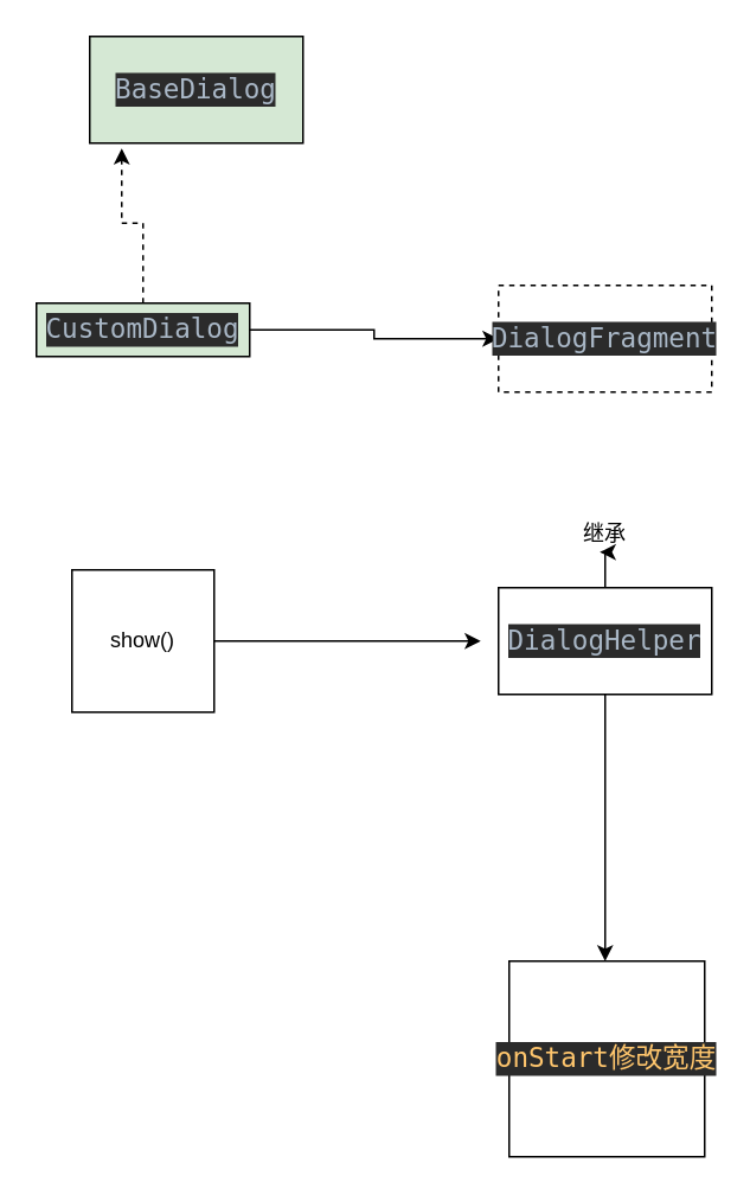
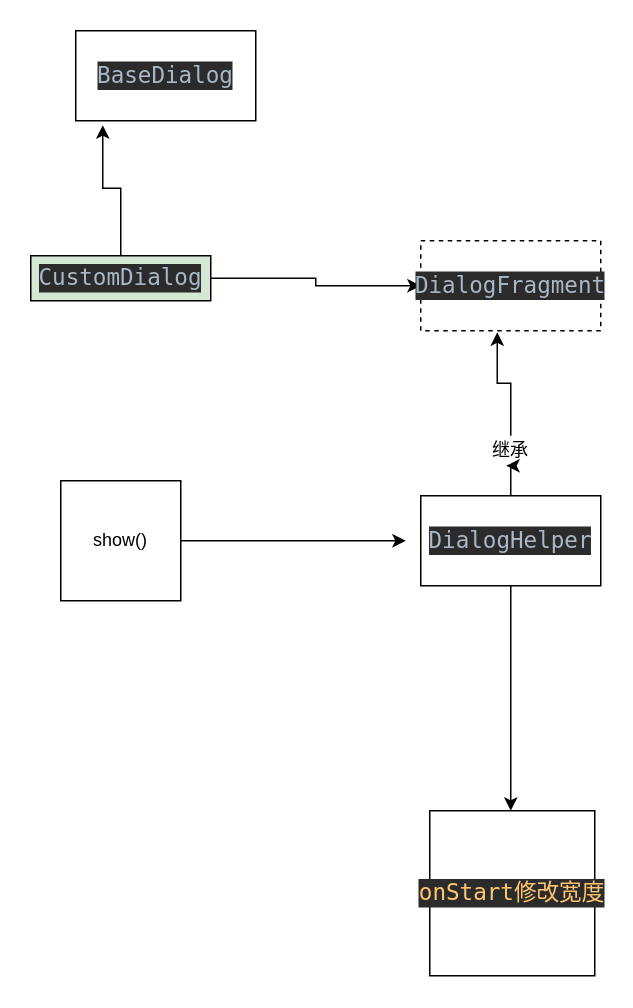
  <mxCell id="0" />
  <mxCell id="1" parent="0" />
- <mxCell id="2" value="&lt;pre style=&quot;background-color: #2b2b2b ; color: #a9b7c6 ; font-family: &amp;#34;fira code medium&amp;#34; , monospace ; font-size: 11.3pt&quot;&gt;BaseDialog&lt;/pre&gt;" style="rounded=0;whiteSpace=wrap;html=1;fillColor=#d5e8d4;" parent="1" vertex="1"><mxGeometry x="50" y="20" width="120" height="60" as="geometry" /></mxCell>
- <mxCell id="3" style="edgeStyle=orthogonalEdgeStyle;rounded=0;orthogonalLoop=1;jettySize=auto;html=1;entryX=0.15;entryY=1.05;entryDx=0;entryDy=0;entryPerimeter=0;dashed=1;" parent="1" source="5" target="2" edge="1"><mxGeometry relative="1" as="geometry" /></mxCell>
+ <mxCell id="2" value="&lt;pre style=&quot;background-color: #2b2b2b ; color: #a9b7c6 ; font-family: &amp;#34;fira code medium&amp;#34; , monospace ; font-size: 11.3pt&quot;&gt;BaseDialog&lt;/pre&gt;" style="rounded=0;whiteSpace=wrap;html=1;" parent="1" vertex="1"><mxGeometry x="50" y="20" width="120" height="60" as="geometry" /></mxCell>
+ <mxCell id="3" style="edgeStyle=orthogonalEdgeStyle;rounded=0;orthogonalLoop=1;jettySize=auto;html=1;entryX=0.15;entryY=1.05;entryDx=0;entryDy=0;entryPerimeter=0;" parent="1" source="5" target="2" edge="1"><mxGeometry relative="1" as="geometry" /></mxCell>
  <mxCell id="4" style="edgeStyle=orthogonalEdgeStyle;rounded=0;orthogonalLoop=1;jettySize=auto;html=1;" parent="1" source="5" target="11" edge="1"><mxGeometry relative="1" as="geometry" /></mxCell>
  <mxCell id="5" value="&lt;pre style=&quot;background-color: #2b2b2b ; color: #a9b7c6 ; font-family: &amp;#34;fira code medium&amp;#34; , monospace ; font-size: 11.3pt&quot;&gt;CustomDialog&lt;/pre&gt;" style="rounded=0;whiteSpace=wrap;html=1;fillColor=#d5e8d4;" parent="1" vertex="1"><mxGeometry x="20" y="170" width="120" height="30" as="geometry" /></mxCell>
  <mxCell id="6" style="edgeStyle=orthogonalEdgeStyle;rounded=0;orthogonalLoop=1;jettySize=auto;html=1;" parent="1" source="7" edge="1"><mxGeometry relative="1" as="geometry"><mxPoint x="270" y="360" as="targetPoint" /></mxGeometry></mxCell>
  <mxCell id="7" value="show()" style="whiteSpace=wrap;html=1;aspect=fixed;" parent="1" vertex="1"><mxGeometry x="40" y="320" width="80" height="80" as="geometry" /></mxCell>
+ <mxCell id="8" style="edgeStyle=orthogonalEdgeStyle;rounded=0;orthogonalLoop=1;jettySize=auto;html=1;entryX=0.425;entryY=1.017;entryDx=0;entryDy=0;entryPerimeter=0;" parent="1" source="13" target="11" edge="1"><mxGeometry relative="1" as="geometry" /></mxCell>
  <mxCell id="9" style="edgeStyle=orthogonalEdgeStyle;rounded=0;orthogonalLoop=1;jettySize=auto;html=1;" parent="1" source="10" edge="1"><mxGeometry relative="1" as="geometry"><mxPoint x="340" y="540" as="targetPoint" /></mxGeometry></mxCell>
  <mxCell id="10" value="&lt;pre style=&quot;background-color: #2b2b2b ; color: #a9b7c6 ; font-family: &amp;quot;fira code medium&amp;quot; , monospace ; font-size: 11.3pt&quot;&gt;DialogHelper&lt;/pre&gt;" style="rounded=0;whiteSpace=wrap;html=1;" parent="1" vertex="1"><mxGeometry x="280" y="330" width="120" height="60" as="geometry" /></mxCell>
  <mxCell id="11" value="&lt;pre style=&quot;background-color: #2b2b2b ; color: #a9b7c6 ; font-family: &amp;#34;fira code medium&amp;#34; , monospace ; font-size: 11.3pt&quot;&gt;DialogFragment&lt;/pre&gt;" style="rounded=0;whiteSpace=wrap;html=1;dashed=1;" parent="1" vertex="1"><mxGeometry x="280" y="160" width="120" height="60" as="geometry" /></mxCell>
  <mxCell id="12" value="&lt;pre style=&quot;background-color: #2b2b2b ; color: #a9b7c6 ; font-family: &amp;#34;fira code medium&amp;#34; , monospace ; font-size: 11.3pt&quot;&gt;&lt;span style=&quot;color: #ffc66d&quot;&gt;onStart修改宽度&lt;/span&gt;&lt;/pre&gt;" style="whiteSpace=wrap;html=1;aspect=fixed;" parent="1" vertex="1"><mxGeometry x="286" y="540" width="110" height="110" as="geometry" /></mxCell>
  <mxCell id="13" value="继承" style="text;html=1;strokeColor=none;fillColor=none;align=center;verticalAlign=middle;whiteSpace=wrap;rounded=0;" parent="1" vertex="1"><mxGeometry x="320" y="290" width="40" height="20" as="geometry" /></mxCell>
  <mxCell id="14" style="edgeStyle=orthogonalEdgeStyle;rounded=0;orthogonalLoop=1;jettySize=auto;html=1;entryX=0.425;entryY=1.017;entryDx=0;entryDy=0;entryPerimeter=0;" parent="1" source="10" target="13" edge="1"><mxGeometry relative="1" as="geometry"><mxPoint x="340" y="330" as="sourcePoint" /><mxPoint x="331" y="221.02" as="targetPoint" /></mxGeometry></mxCell>
